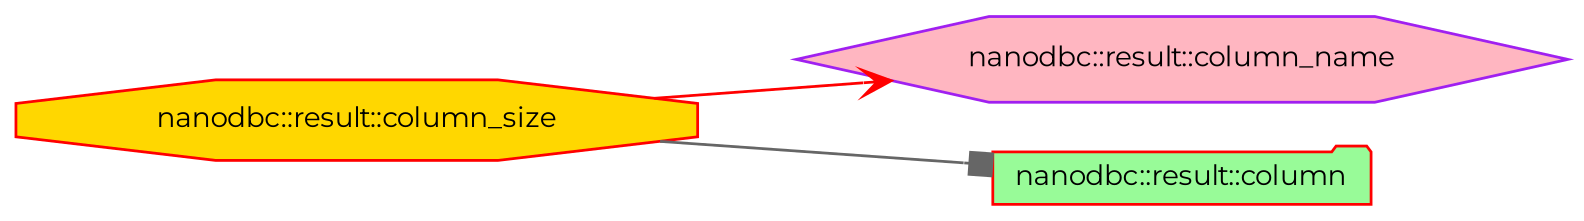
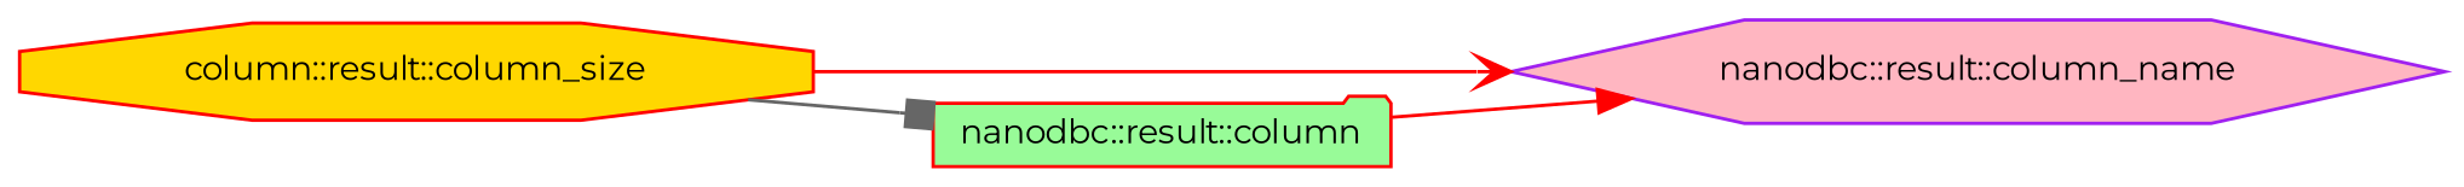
  digraph {
    fontname=Montserrat
    rankdir=LR
    node [color=red fontname=Montserrat fontsize=10 style=filled]
    edge [color=red fontname=Montserrat fontsize=10 labelfontname=Helvetica labelfontsize=10 style=solid]
-   n1 [fillcolor=gold fontcolor=black height=0.2 label="nanodbc::result::column_size" shape=octagon width=0.4]
+   n1 [fillcolor=gold fontcolor=black height=0.2 label="column::result::column_size" shape=octagon width=0.4]
    n2 [color=purple fillcolor=lightpink height=0.2 label="nanodbc::result::column_name" shape=hexagon width=0.4]
    n3 [fillcolor=palegreen height=0.2 label="nanodbc::result::column" shape=folder width=0.4]
    n1 -> n2 [arrowhead=vee]
    n1 -> n3 [arrowhead=box color=gray40]
+   n3 -> n2 [arrowhead=normal]
  }
